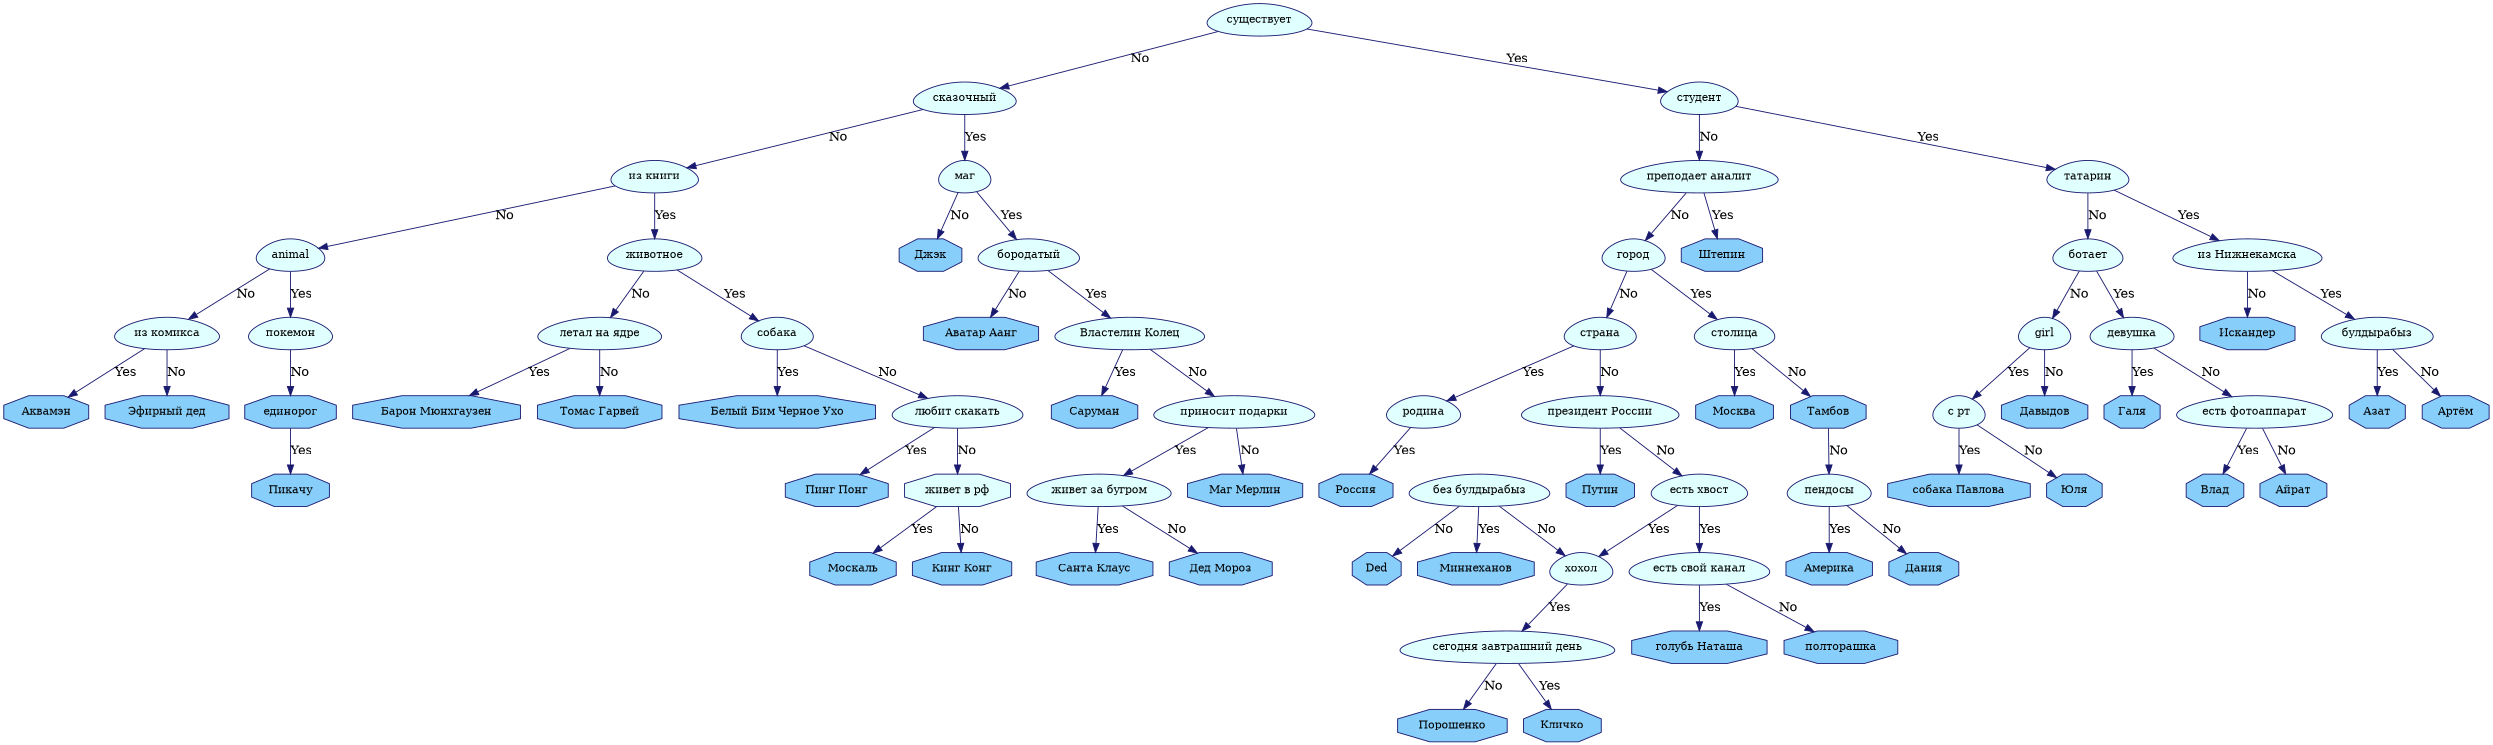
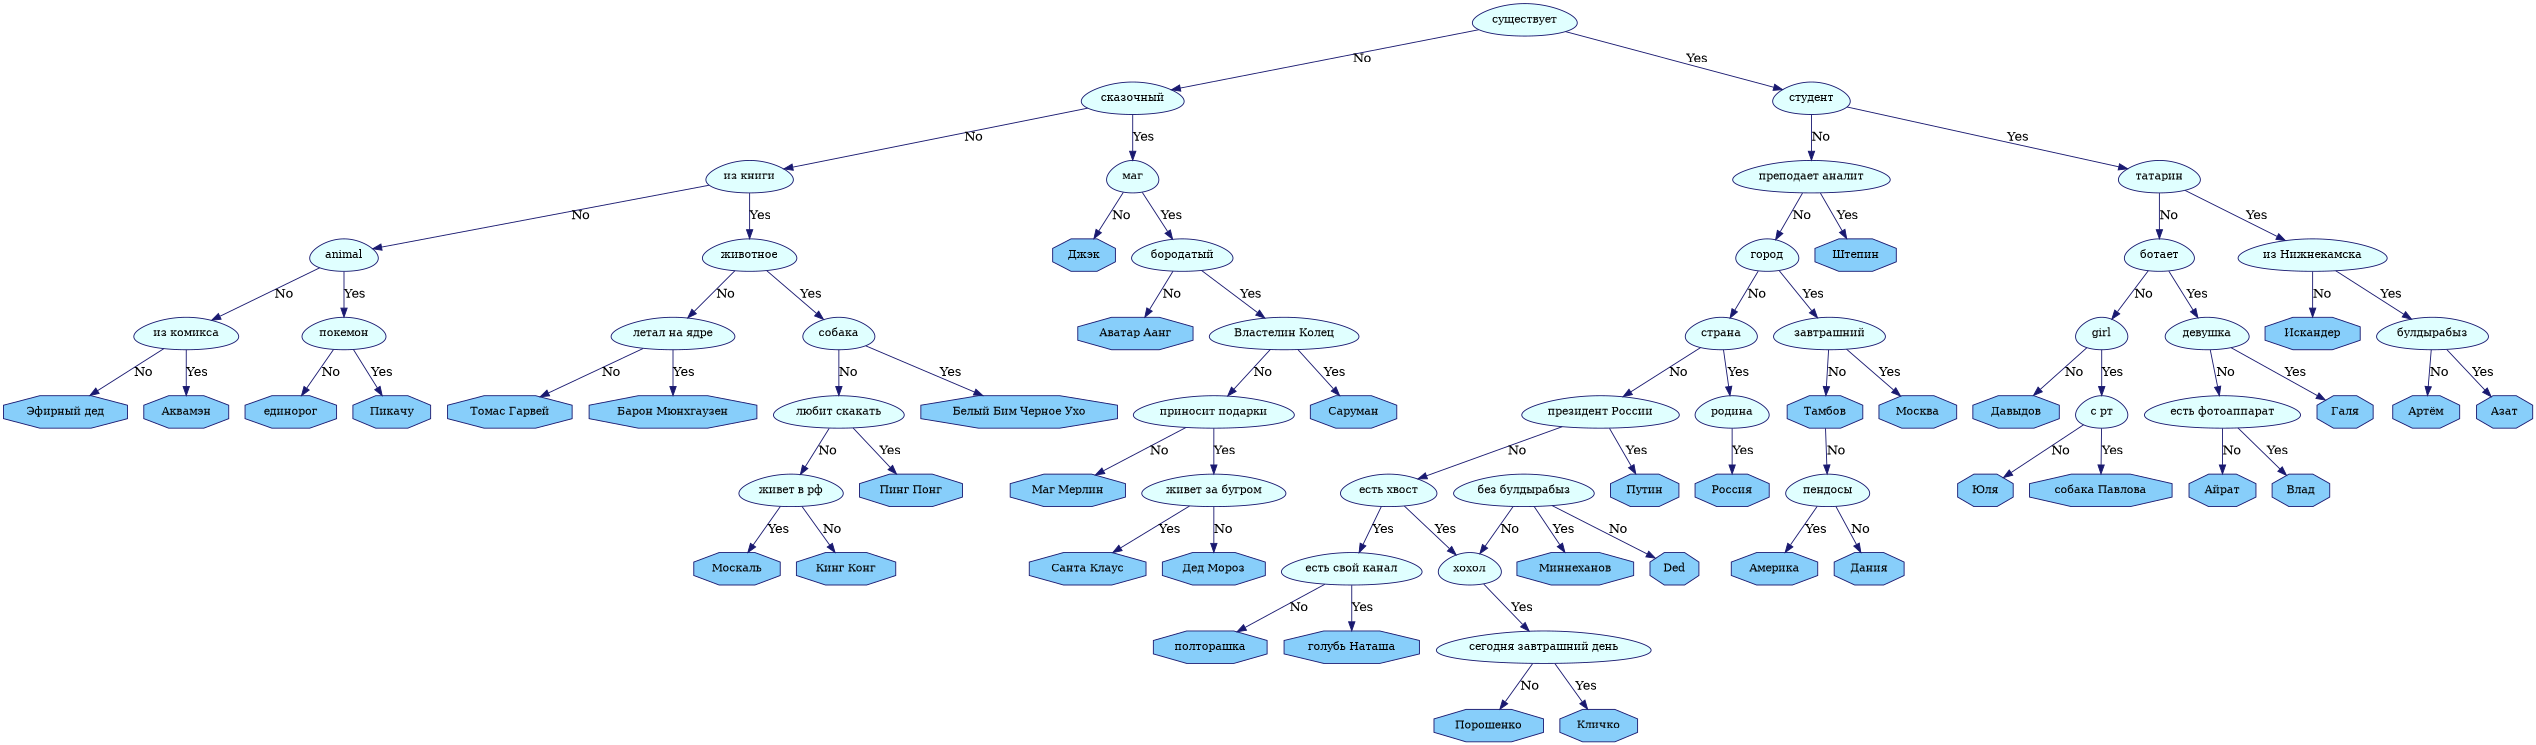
  digraph {
    node [color="#191970" fillcolor="#87CEFA" fontsize=12 shape=octagon style=filled]
    edge [color="#191970" fontsize=14]
    "существует" [fillcolor="#E0FFFF" shape=egg]
    "сказочный" [fillcolor="#E0FFFF" shape=egg]
    "студент" [fillcolor="#E0FFFF" shape=egg]
    "из книги" [fillcolor="#E0FFFF" shape=egg]
    "маг" [fillcolor="#E0FFFF" shape=egg]
    "преподает аналит" [fillcolor="#E0FFFF" shape=egg]
    "татарин" [fillcolor="#E0FFFF" shape=egg]
    animal [fillcolor="#E0FFFF" shape=egg]
    "животное" [fillcolor="#E0FFFF" shape=egg]
    "Джэк"
    "бородатый" [fillcolor="#E0FFFF" shape=egg]
    "из комикса" [fillcolor="#E0FFFF" shape=egg]
    "покемон" [fillcolor="#E0FFFF" shape=egg]
    "летал на ядре" [fillcolor="#E0FFFF" shape=egg]
    "собака" [fillcolor="#E0FFFF" shape=egg]
    "Эфирный дед"
    "Аквамэн"
    "единорог"
    "Пикачу"
    "Томас Гарвей"
    "Барон Мюнхгаузен"
    "любит скакать" [fillcolor="#E0FFFF" shape=egg]
    "Белый Бим Черное Ухо"
-   "живет в рф" [fillcolor="#E0FFFF"]
+   "живет в рф" [fillcolor="#E0FFFF" shape=egg]
    "Пинг Понг"
    "Кинг Конг"
    "Москаль"
    "Аватар Аанг"
    "Властелин Колец" [fillcolor="#E0FFFF" shape=egg]
    "приносит подарки" [fillcolor="#E0FFFF" shape=egg]
    "Саруман"
    "Маг Мерлин"
    "живет за бугром" [fillcolor="#E0FFFF" shape=egg]
    "Дед Мороз"
    "Санта Клаус"
    "город" [fillcolor="#E0FFFF" shape=egg]
    "Штепин"
    "ботает" [fillcolor="#E0FFFF" shape=egg]
    "из Нижнекамска" [fillcolor="#E0FFFF" shape=egg]
    "страна" [fillcolor="#E0FFFF" shape=egg]
-   "столица" [fillcolor="#E0FFFF" shape=egg]
+   "столица" [fillcolor="#E0FFFF" shape=egg label="завтрашний"]
    "президент России" [fillcolor="#E0FFFF" shape=egg]
    "родина" [fillcolor="#E0FFFF" shape=egg]
    "Тамбов"
    "Москва"
    "есть хвост" [fillcolor="#E0FFFF" shape=egg]
    "Путин"
    "Россия"
    "хохол" [fillcolor="#E0FFFF" shape=egg]
    "есть свой канал" [fillcolor="#E0FFFF" shape=egg]
    "сегодня завтрашний день" [fillcolor="#E0FFFF" shape=egg]
    "полторашка"
    "голубь Наташа"
    "без булдырабыз" [fillcolor="#E0FFFF" shape=egg]
    Ded
    "Миннеханов"
    "Порошенко"
    "Кличко"
    "пендосы" [fillcolor="#E0FFFF" shape=egg]
    "Дания"
    "Америка"
    girl [fillcolor="#E0FFFF" shape=egg]
    "девушка" [fillcolor="#E0FFFF" shape=egg]
    "Искандер"
    n65 [fillcolor="#E0FFFF" label="булдырабыз" shape=egg]
    "Давыдов"
    "с рт" [fillcolor="#E0FFFF" shape=egg]
    "есть фотоаппарат" [fillcolor="#E0FFFF" shape=egg]
    "Галя"
    "Юля"
    "собака Павлова"
    "Айрат"
    "Влад"
    "Артём"
    "Азат"
    "существует" -> "сказочный" [label=No]
    "существует" -> "студент" [label=Yes]
    "сказочный" -> "из книги" [label=No]
    "сказочный" -> "маг" [label=Yes]
    "студент" -> "преподает аналит" [label=No]
    "студент" -> "татарин" [label=Yes]
    "из книги" -> animal [label=No]
    "из книги" -> "животное" [label=Yes]
    "маг" -> "Джэк" [label=No]
    "маг" -> "бородатый" [label=Yes]
    "преподает аналит" -> "город" [label=No]
    "преподает аналит" -> "Штепин" [label=Yes]
    "татарин" -> "ботает" [label=No]
    "татарин" -> "из Нижнекамска" [label=Yes]
    animal -> "из комикса" [label=No]
    animal -> "покемон" [label=Yes]
    "животное" -> "летал на ядре" [label=No]
    "животное" -> "собака" [label=Yes]
    "бородатый" -> "Аватар Аанг" [label=No]
    "бородатый" -> "Властелин Колец" [label=Yes]
    "из комикса" -> "Эфирный дед" [label=No]
    "из комикса" -> "Аквамэн" [label=Yes]
    "покемон" -> "единорог" [label=No]
-   "единорог" -> "Пикачу" [label=Yes]
+   "покемон" -> "Пикачу" [label=Yes]
    "летал на ядре" -> "Томас Гарвей" [label=No]
    "летал на ядре" -> "Барон Мюнхгаузен" [label=Yes]
    "собака" -> "любит скакать" [label=No]
    "собака" -> "Белый Бим Черное Ухо" [label=Yes]
    "любит скакать" -> "живет в рф" [label=No]
    "любит скакать" -> "Пинг Понг" [label=Yes]
    "живет в рф" -> "Кинг Конг" [label=No]
    "живет в рф" -> "Москаль" [label=Yes]
    "Властелин Колец" -> "приносит подарки" [label=No]
    "Властелин Колец" -> "Саруман" [label=Yes]
    "приносит подарки" -> "Маг Мерлин" [label=No]
    "приносит подарки" -> "живет за бугром" [label=Yes]
    "живет за бугром" -> "Дед Мороз" [label=No]
    "живет за бугром" -> "Санта Клаус" [label=Yes]
    "город" -> "страна" [label=No]
    "город" -> "столица" [label=Yes]
    "ботает" -> girl [label=No]
    "ботает" -> "девушка" [label=Yes]
    "из Нижнекамска" -> "Искандер" [label=No]
    "из Нижнекамска" -> n65 [label=Yes]
    "страна" -> "президент России" [label=No]
    "страна" -> "родина" [label=Yes]
    "столица" -> "Тамбов" [label=No]
    "столица" -> "Москва" [label=Yes]
    "президент России" -> "есть хвост" [label=No]
    "президент России" -> "Путин" [label=Yes]
    "родина" -> "Россия" [label=Yes]
    "Тамбов" -> "пендосы" [label=No]
    "есть хвост" -> "хохол" [label=Yes]
    "есть хвост" -> "есть свой канал" [label=Yes]
    "хохол" -> "сегодня завтрашний день" [label=Yes]
    "есть свой канал" -> "полторашка" [label=No]
    "есть свой канал" -> "голубь Наташа" [label=Yes]
    "сегодня завтрашний день" -> "Порошенко" [label=No]
    "сегодня завтрашний день" -> "Кличко" [label=Yes]
    "без булдырабыз" -> "хохол" [label=No]
    "без булдырабыз" -> Ded [label=No]
    "без булдырабыз" -> "Миннеханов" [label=Yes]
    "пендосы" -> "Дания" [label=No]
    "пендосы" -> "Америка" [label=Yes]
    girl -> "Давыдов" [label=No]
    girl -> "с рт" [label=Yes]
    "девушка" -> "есть фотоаппарат" [label=No]
    "девушка" -> "Галя" [label=Yes]
    n65 -> "Артём" [label=No]
    n65 -> "Азат" [label=Yes]
    "с рт" -> "Юля" [label=No]
    "с рт" -> "собака Павлова" [label=Yes]
    "есть фотоаппарат" -> "Айрат" [label=No]
    "есть фотоаппарат" -> "Влад" [label=Yes]
  }
